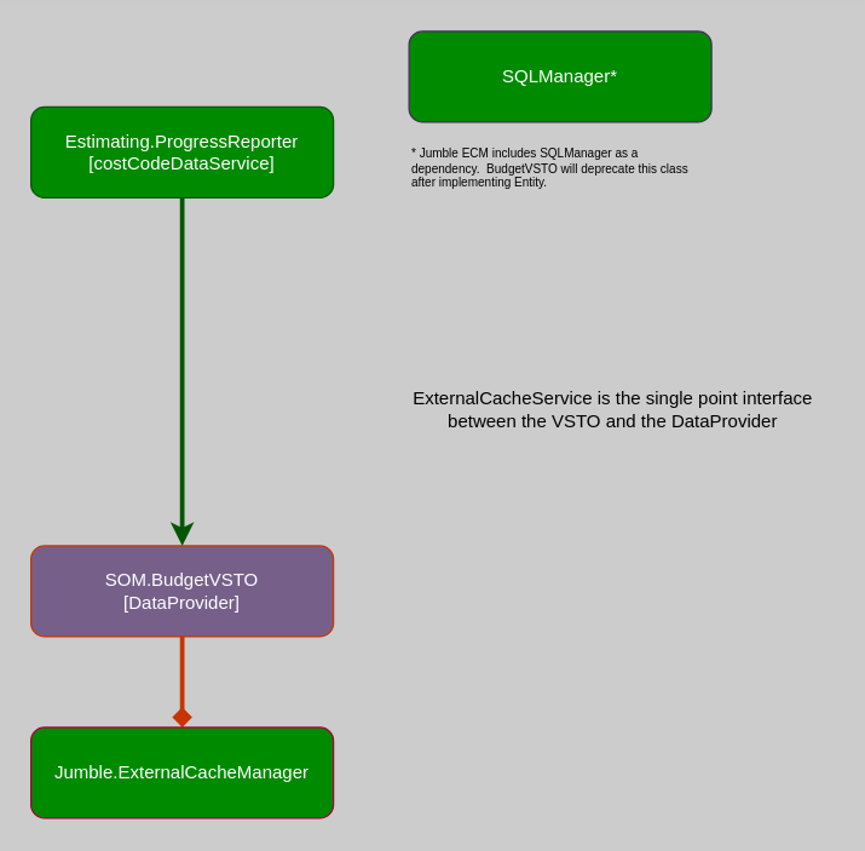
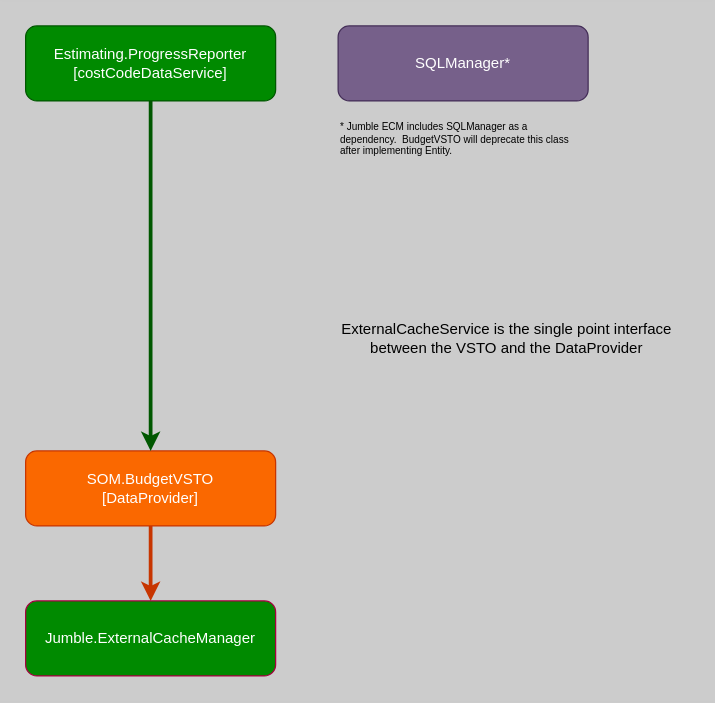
  <mxCell id="0" />
  <mxCell id="1" parent="0" />
- <mxCell id="2" value="" style="edgeStyle=orthogonalEdgeStyle;rounded=0;orthogonalLoop=1;jettySize=auto;html=1;fillColor=#fa6800;strokeColor=#C73500;strokeWidth=3;endArrow=diamond;" parent="1" source="3" target="7" edge="1"><mxGeometry relative="1" as="geometry" /></mxCell>
- <mxCell id="3" value="SOM.BudgetVSTO&lt;br&gt;[DataProvider]" style="rounded=1;whiteSpace=wrap;html=1;fillColor=#76608a;strokeColor=#C73500;fontColor=#ffffff;" parent="1" vertex="1"><mxGeometry x="20" y="360" width="200" height="60" as="geometry" /></mxCell>
- <mxCell id="4" value="SQLManager*" style="rounded=1;whiteSpace=wrap;html=1;fillColor=#008a00;strokeColor=#432D57;fontColor=#ffffff;" parent="1" vertex="1"><mxGeometry x="270" y="20" width="200" height="60" as="geometry" /></mxCell>
+ <mxCell id="2" value="" style="edgeStyle=orthogonalEdgeStyle;rounded=0;orthogonalLoop=1;jettySize=auto;html=1;fillColor=#fa6800;strokeColor=#C73500;strokeWidth=3;" parent="1" source="3" target="7" edge="1"><mxGeometry relative="1" as="geometry" /></mxCell>
+ <mxCell id="3" value="SOM.BudgetVSTO&lt;br&gt;[DataProvider]" style="rounded=1;whiteSpace=wrap;html=1;fillColor=#fa6800;strokeColor=#C73500;fontColor=#ffffff;" parent="1" vertex="1"><mxGeometry x="20" y="360" width="200" height="60" as="geometry" /></mxCell>
+ <mxCell id="4" value="SQLManager*" style="rounded=1;whiteSpace=wrap;html=1;fillColor=#76608a;strokeColor=#432D57;fontColor=#ffffff;" parent="1" vertex="1"><mxGeometry x="270" y="20" width="200" height="60" as="geometry" /></mxCell>
  <mxCell id="5" value="" style="edgeStyle=orthogonalEdgeStyle;rounded=0;orthogonalLoop=1;jettySize=auto;html=1;strokeWidth=3;fillColor=#008a00;strokeColor=#005700;" parent="1" source="6" target="3" edge="1"><mxGeometry relative="1" as="geometry" /></mxCell>
- <mxCell id="6" value="Estimating.ProgressReporter&lt;br&gt;[costCodeDataService]&lt;br&gt;" style="rounded=1;whiteSpace=wrap;html=1;fillColor=#008a00;strokeColor=#005700;fontColor=#ffffff;" parent="1" vertex="1"><mxGeometry x="20" y="70" width="200" height="60" as="geometry" /></mxCell>
+ <mxCell id="6" value="Estimating.ProgressReporter&lt;br&gt;[costCodeDataService]&lt;br&gt;" style="rounded=1;whiteSpace=wrap;html=1;fillColor=#008a00;strokeColor=#005700;fontColor=#ffffff;" parent="1" vertex="1"><mxGeometry x="20" y="20" width="200" height="60" as="geometry" /></mxCell>
  <mxCell id="7" value="Jumble.ExternalCacheManager" style="rounded=1;whiteSpace=wrap;html=1;fillColor=#008a00;strokeColor=#A50040;fontColor=#ffffff;" parent="1" vertex="1"><mxGeometry x="20" y="480" width="200" height="60" as="geometry" /></mxCell>
  <mxCell id="8" value="* Jumble ECM includes SQLManager as a dependency.&amp;nbsp; BudgetVSTO will deprecate this class after implementing Entity." style="text;html=1;strokeColor=none;fillColor=none;align=left;verticalAlign=top;whiteSpace=wrap;rounded=0;fontSize=8;" parent="1" vertex="1"><mxGeometry x="270" y="90" width="200" height="40" as="geometry" /></mxCell>
  <mxCell id="9" value="ExternalCacheService is the single point interface between the VSTO and the DataProvider" style="text;html=1;strokeColor=none;fillColor=none;align=center;verticalAlign=middle;whiteSpace=wrap;rounded=0;dashed=1;" vertex="1" parent="1"><mxGeometry x="260" y="250" width="290" height="40" as="geometry" /></mxCell>
